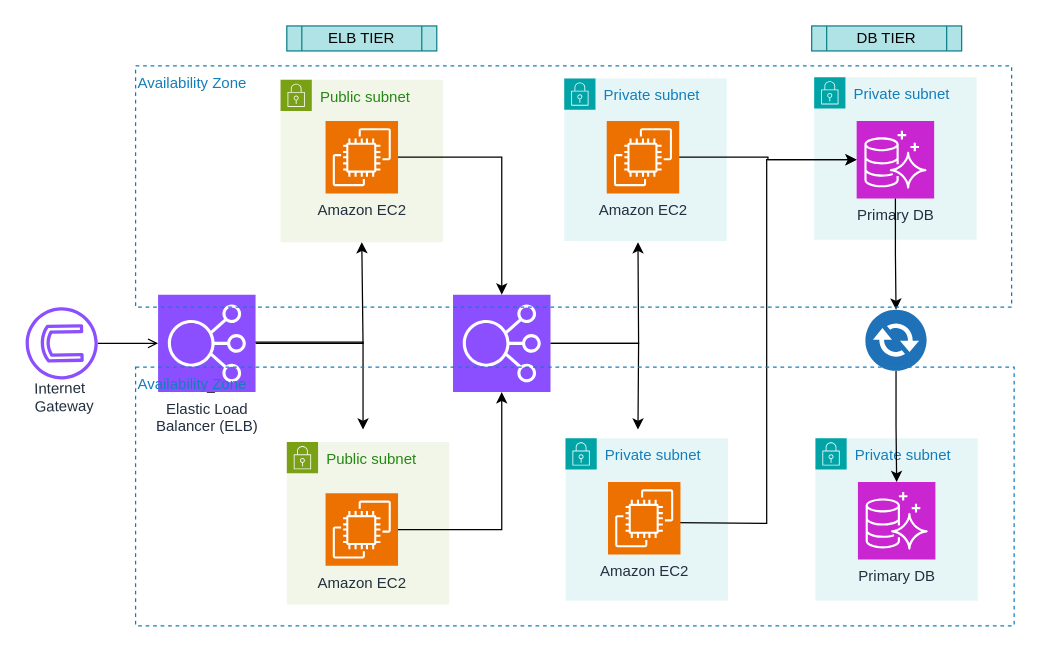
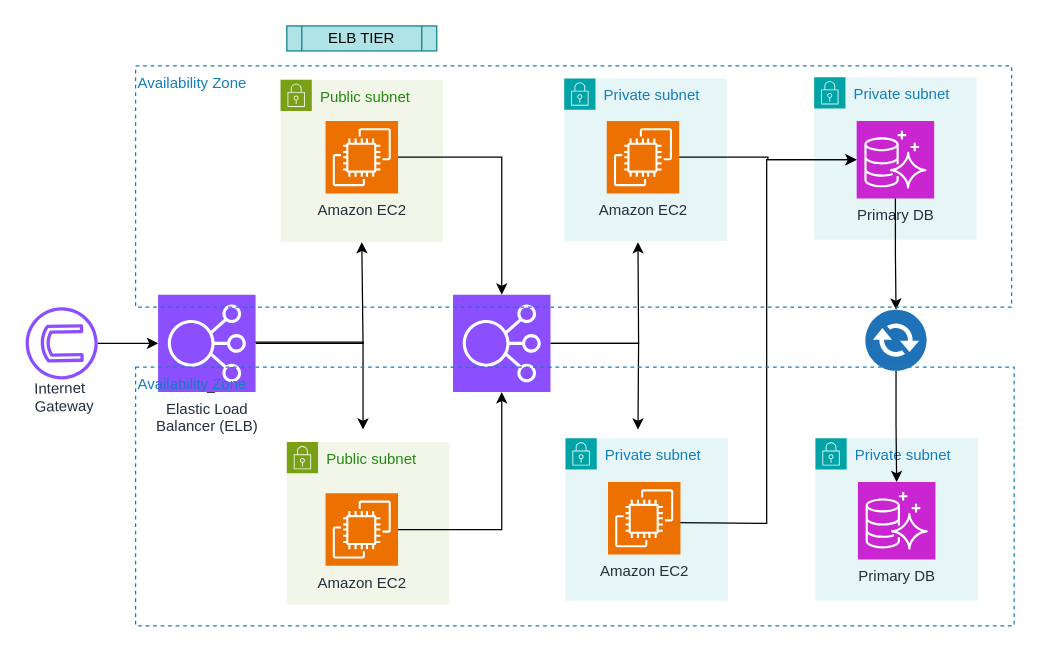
  <mxCell id="0" />
  <mxCell id="1" parent="0" />
  <mxCell id="2" value="Private subnet" style="points=[[0,0],[0.25,0],[0.5,0],[0.75,0],[1,0],[1,0.25],[1,0.5],[1,0.75],[1,1],[0.75,1],[0.5,1],[0.25,1],[0,1],[0,0.75],[0,0.5],[0,0.25]];outlineConnect=0;gradientColor=none;html=1;whiteSpace=wrap;fontSize=12;fontStyle=0;container=1;pointerEvents=0;collapsible=0;recursiveResize=0;shape=mxgraph.aws4.group;grIcon=mxgraph.aws4.group_security_group;grStroke=0;strokeColor=#00A4A6;fillColor=#E6F6F7;verticalAlign=top;align=left;spacingLeft=30;fontColor=#147EBA;dashed=0;" vertex="1" parent="1"><mxGeometry x="651" y="61" width="130" height="130" as="geometry" /></mxCell>
  <mxCell id="3" value="Primary DB" style="sketch=0;points=[[0,0,0],[0.25,0,0],[0.5,0,0],[0.75,0,0],[1,0,0],[0,1,0],[0.25,1,0],[0.5,1,0],[0.75,1,0],[1,1,0],[0,0.25,0],[0,0.5,0],[0,0.75,0],[1,0.25,0],[1,0.5,0],[1,0.75,0]];outlineConnect=0;fontColor=#232F3E;fillColor=#C925D1;strokeColor=#ffffff;dashed=0;verticalLabelPosition=bottom;verticalAlign=top;align=center;html=1;fontSize=12;fontStyle=0;aspect=fixed;shape=mxgraph.aws4.resourceIcon;resIcon=mxgraph.aws4.aurora;" vertex="1" parent="2"><mxGeometry x="34" y="35" width="62" height="62" as="geometry" /></mxCell>
  <mxCell id="4" value="Private subnet" style="points=[[0,0],[0.25,0],[0.5,0],[0.75,0],[1,0],[1,0.25],[1,0.5],[1,0.75],[1,1],[0.75,1],[0.5,1],[0.25,1],[0,1],[0,0.75],[0,0.5],[0,0.25]];outlineConnect=0;gradientColor=none;html=1;whiteSpace=wrap;fontSize=12;fontStyle=0;container=1;pointerEvents=0;collapsible=0;recursiveResize=0;shape=mxgraph.aws4.group;grIcon=mxgraph.aws4.group_security_group;grStroke=0;strokeColor=#00A4A6;fillColor=#E6F6F7;verticalAlign=top;align=left;spacingLeft=30;fontColor=#147EBA;dashed=0;" vertex="1" parent="1"><mxGeometry x="451" y="62" width="130" height="130" as="geometry" /></mxCell>
  <mxCell id="5" value="Public subnet" style="points=[[0,0],[0.25,0],[0.5,0],[0.75,0],[1,0],[1,0.25],[1,0.5],[1,0.75],[1,1],[0.75,1],[0.5,1],[0.25,1],[0,1],[0,0.75],[0,0.5],[0,0.25]];outlineConnect=0;gradientColor=none;html=1;whiteSpace=wrap;fontSize=12;fontStyle=0;container=1;pointerEvents=0;collapsible=0;recursiveResize=0;shape=mxgraph.aws4.group;grIcon=mxgraph.aws4.group_security_group;grStroke=0;strokeColor=#7AA116;fillColor=#F2F6E8;verticalAlign=top;align=left;spacingLeft=30;fontColor=#248814;dashed=0;" vertex="1" parent="1"><mxGeometry x="224" y="63" width="130" height="130" as="geometry" /></mxCell>
  <mxCell id="6" value="Amazon EC2" style="sketch=0;points=[[0,0,0],[0.25,0,0],[0.5,0,0],[0.75,0,0],[1,0,0],[0,1,0],[0.25,1,0],[0.5,1,0],[0.75,1,0],[1,1,0],[0,0.25,0],[0,0.5,0],[0,0.75,0],[1,0.25,0],[1,0.5,0],[1,0.75,0]];outlineConnect=0;fontColor=#232F3E;fillColor=#ED7100;strokeColor=#ffffff;dashed=0;verticalLabelPosition=bottom;verticalAlign=top;align=center;html=1;fontSize=12;fontStyle=0;aspect=fixed;shape=mxgraph.aws4.resourceIcon;resIcon=mxgraph.aws4.ec2;" vertex="1" parent="5"><mxGeometry x="36" y="33" width="58" height="58" as="geometry" /></mxCell>
  <mxCell id="7" style="edgeStyle=orthogonalEdgeStyle;rounded=0;orthogonalLoop=1;jettySize=auto;html=1;exitX=1;exitY=0.5;exitDx=0;exitDy=0;exitPerimeter=0;entryX=0.5;entryY=1;entryDx=0;entryDy=0;" edge="1" parent="1" source="9" target="5"><mxGeometry relative="1" as="geometry"><mxPoint x="290" y="203" as="targetPoint" /><Array as="points"><mxPoint x="290" y="274" /><mxPoint x="290" y="193" /></Array></mxGeometry></mxCell>
  <mxCell id="8" style="edgeStyle=orthogonalEdgeStyle;rounded=0;orthogonalLoop=1;jettySize=auto;html=1;exitX=0.5;exitY=1;exitDx=0;exitDy=0;exitPerimeter=0;" edge="1" parent="1" source="9"><mxGeometry relative="1" as="geometry"><mxPoint x="290" y="343" as="targetPoint" /><Array as="points"><mxPoint x="171" y="273" /><mxPoint x="290" y="273" /></Array></mxGeometry></mxCell>
  <mxCell id="9" value="Elastic Load&lt;div&gt;Balancer (ELB)&lt;/div&gt;" style="sketch=0;points=[[0,0,0],[0.25,0,0],[0.5,0,0],[0.75,0,0],[1,0,0],[0,1,0],[0.25,1,0],[0.5,1,0],[0.75,1,0],[1,1,0],[0,0.25,0],[0,0.5,0],[0,0.75,0],[1,0.25,0],[1,0.5,0],[1,0.75,0]];outlineConnect=0;fontColor=#232F3E;fillColor=#8C4FFF;strokeColor=#ffffff;dashed=0;verticalLabelPosition=bottom;verticalAlign=top;align=center;html=1;fontSize=12;fontStyle=0;aspect=fixed;shape=mxgraph.aws4.resourceIcon;resIcon=mxgraph.aws4.elastic_load_balancing;" vertex="1" parent="1"><mxGeometry x="126" y="235" width="78" height="78" as="geometry" /></mxCell>
- <mxCell id="10" value="" style="edgeStyle=orthogonalEdgeStyle;rounded=0;orthogonalLoop=1;jettySize=auto;html=1;endArrow=open;" edge="1" parent="1" source="11" target="9"><mxGeometry relative="1" as="geometry" /></mxCell>
+ <mxCell id="10" value="" style="edgeStyle=orthogonalEdgeStyle;rounded=0;orthogonalLoop=1;jettySize=auto;html=1;" edge="1" parent="1" source="11" target="9"><mxGeometry relative="1" as="geometry" /></mxCell>
  <mxCell id="11" value="&lt;br&gt;&lt;div&gt;Gateway&lt;/div&gt;&lt;div&gt;Internet&lt;/div&gt;" style="sketch=0;outlineConnect=0;fontColor=#232F3E;gradientColor=none;fillColor=#8C4FFF;strokeColor=none;dashed=0;verticalLabelPosition=middle;verticalAlign=top;align=right;html=1;fontSize=12;fontStyle=0;aspect=fixed;pointerEvents=1;shape=mxgraph.aws4.internet_gateway;rotation=-91;labelPosition=left;textDirection=vertical-lr;" vertex="1" parent="1"><mxGeometry x="20" y="245.13" width="57.74" height="57.74" as="geometry" /></mxCell>
  <mxCell id="12" value="ELB TIER" style="shape=process;whiteSpace=wrap;html=1;backgroundOutline=1;fillColor=#b0e3e6;rounded=0;glass=0;strokeColor=#0e8088;" vertex="1" parent="1"><mxGeometry x="229" y="20" width="120" height="20" as="geometry" /></mxCell>
  <mxCell id="13" value="Amazon EC2" style="sketch=0;points=[[0,0,0],[0.25,0,0],[0.5,0,0],[0.75,0,0],[1,0,0],[0,1,0],[0.25,1,0],[0.5,1,0],[0.75,1,0],[1,1,0],[0,0.25,0],[0,0.5,0],[0,0.75,0],[1,0.25,0],[1,0.5,0],[1,0.75,0]];outlineConnect=0;fontColor=#232F3E;fillColor=#ED7100;strokeColor=#ffffff;dashed=0;verticalLabelPosition=bottom;verticalAlign=top;align=center;html=1;fontSize=12;fontStyle=0;aspect=fixed;shape=mxgraph.aws4.resourceIcon;resIcon=mxgraph.aws4.ec2;" vertex="1" parent="1"><mxGeometry x="485" y="96" width="58" height="58" as="geometry" /></mxCell>
  <mxCell id="14" style="edgeStyle=orthogonalEdgeStyle;rounded=0;orthogonalLoop=1;jettySize=auto;html=1;" edge="1" parent="1" source="17"><mxGeometry relative="1" as="geometry"><mxPoint x="510" y="193" as="targetPoint" /></mxGeometry></mxCell>
  <mxCell id="15" style="edgeStyle=orthogonalEdgeStyle;rounded=0;orthogonalLoop=1;jettySize=auto;html=1;exitX=1;exitY=0.75;exitDx=0;exitDy=0;exitPerimeter=0;" edge="1" parent="1" source="17"><mxGeometry relative="1" as="geometry"><mxPoint x="440.421" y="293.105" as="targetPoint" /></mxGeometry></mxCell>
  <mxCell id="16" style="edgeStyle=orthogonalEdgeStyle;rounded=0;orthogonalLoop=1;jettySize=auto;html=1;exitX=1;exitY=0.5;exitDx=0;exitDy=0;exitPerimeter=0;" edge="1" parent="1" source="17"><mxGeometry relative="1" as="geometry"><mxPoint x="510" y="343" as="targetPoint" /></mxGeometry></mxCell>
  <mxCell id="17" value="" style="sketch=0;points=[[0,0,0],[0.25,0,0],[0.5,0,0],[0.75,0,0],[1,0,0],[0,1,0],[0.25,1,0],[0.5,1,0],[0.75,1,0],[1,1,0],[0,0.25,0],[0,0.5,0],[0,0.75,0],[1,0.25,0],[1,0.5,0],[1,0.75,0]];outlineConnect=0;fontColor=#232F3E;fillColor=#8C4FFF;strokeColor=#ffffff;dashed=0;verticalLabelPosition=bottom;verticalAlign=top;align=center;html=1;fontSize=12;fontStyle=0;aspect=fixed;shape=mxgraph.aws4.resourceIcon;resIcon=mxgraph.aws4.elastic_load_balancing;" vertex="1" parent="1"><mxGeometry x="362" y="235" width="78" height="78" as="geometry" /></mxCell>
  <mxCell id="18" style="edgeStyle=orthogonalEdgeStyle;rounded=0;orthogonalLoop=1;jettySize=auto;html=1;exitX=1;exitY=0.5;exitDx=0;exitDy=0;exitPerimeter=0;entryX=0.5;entryY=0;entryDx=0;entryDy=0;entryPerimeter=0;" edge="1" parent="1" source="6" target="17"><mxGeometry relative="1" as="geometry" /></mxCell>
  <mxCell id="19" value="Public subnet" style="points=[[0,0],[0.25,0],[0.5,0],[0.75,0],[1,0],[1,0.25],[1,0.5],[1,0.75],[1,1],[0.75,1],[0.5,1],[0.25,1],[0,1],[0,0.75],[0,0.5],[0,0.25]];outlineConnect=0;gradientColor=none;html=1;whiteSpace=wrap;fontSize=12;fontStyle=0;container=1;pointerEvents=0;collapsible=0;recursiveResize=0;shape=mxgraph.aws4.group;grIcon=mxgraph.aws4.group_security_group;grStroke=0;strokeColor=#7AA116;fillColor=#F2F6E8;verticalAlign=top;align=left;spacingLeft=30;fontColor=#248814;dashed=0;" vertex="1" parent="1"><mxGeometry x="229" y="353" width="130" height="130" as="geometry" /></mxCell>
  <mxCell id="20" value="Amazon EC2" style="sketch=0;points=[[0,0,0],[0.25,0,0],[0.5,0,0],[0.75,0,0],[1,0,0],[0,1,0],[0.25,1,0],[0.5,1,0],[0.75,1,0],[1,1,0],[0,0.25,0],[0,0.5,0],[0,0.75,0],[1,0.25,0],[1,0.5,0],[1,0.75,0]];outlineConnect=0;fontColor=#232F3E;fillColor=#ED7100;strokeColor=#ffffff;dashed=0;verticalLabelPosition=bottom;verticalAlign=top;align=center;html=1;fontSize=12;fontStyle=0;aspect=fixed;shape=mxgraph.aws4.resourceIcon;resIcon=mxgraph.aws4.ec2;" vertex="1" parent="19"><mxGeometry x="31" y="41" width="58" height="58" as="geometry" /></mxCell>
  <mxCell id="21" style="edgeStyle=orthogonalEdgeStyle;rounded=0;orthogonalLoop=1;jettySize=auto;html=1;exitX=1;exitY=0.5;exitDx=0;exitDy=0;exitPerimeter=0;entryX=0.5;entryY=1;entryDx=0;entryDy=0;entryPerimeter=0;" edge="1" parent="1" source="20" target="17"><mxGeometry relative="1" as="geometry" /></mxCell>
  <mxCell id="22" value="Private subnet" style="points=[[0,0],[0.25,0],[0.5,0],[0.75,0],[1,0],[1,0.25],[1,0.5],[1,0.75],[1,1],[0.75,1],[0.5,1],[0.25,1],[0,1],[0,0.75],[0,0.5],[0,0.25]];outlineConnect=0;gradientColor=none;html=1;whiteSpace=wrap;fontSize=12;fontStyle=0;container=1;pointerEvents=0;collapsible=0;recursiveResize=0;shape=mxgraph.aws4.group;grIcon=mxgraph.aws4.group_security_group;grStroke=0;strokeColor=#00A4A6;fillColor=#E6F6F7;verticalAlign=top;align=left;spacingLeft=30;fontColor=#147EBA;dashed=0;" vertex="1" parent="1"><mxGeometry x="452" y="350" width="130" height="130" as="geometry" /></mxCell>
  <mxCell id="23" style="edgeStyle=orthogonalEdgeStyle;rounded=0;orthogonalLoop=1;jettySize=auto;html=1;exitX=1;exitY=0.5;exitDx=0;exitDy=0;exitPerimeter=0;entryX=0;entryY=0.5;entryDx=0;entryDy=0;entryPerimeter=0;" edge="1" parent="1" target="3"><mxGeometry relative="1" as="geometry"><mxPoint x="630" y="123" as="targetPoint" /><mxPoint x="540" y="417.47" as="sourcePoint" /></mxGeometry></mxCell>
  <mxCell id="24" value="Amazon EC2" style="sketch=0;points=[[0,0,0],[0.25,0,0],[0.5,0,0],[0.75,0,0],[1,0,0],[0,1,0],[0.25,1,0],[0.5,1,0],[0.75,1,0],[1,1,0],[0,0.25,0],[0,0.5,0],[0,0.75,0],[1,0.25,0],[1,0.5,0],[1,0.75,0]];outlineConnect=0;fontColor=#232F3E;fillColor=#ED7100;strokeColor=#ffffff;dashed=0;verticalLabelPosition=bottom;verticalAlign=top;align=center;html=1;fontSize=12;fontStyle=0;aspect=fixed;shape=mxgraph.aws4.resourceIcon;resIcon=mxgraph.aws4.ec2;" vertex="1" parent="1"><mxGeometry x="486" y="385" width="58" height="58" as="geometry" /></mxCell>
- <mxCell id="25" value="DB TIER" style="shape=process;whiteSpace=wrap;html=1;backgroundOutline=1;fillColor=#b0e3e6;rounded=0;glass=0;strokeColor=#0e8088;" vertex="1" parent="1"><mxGeometry x="649" y="20" width="120" height="20" as="geometry" /></mxCell>
  <mxCell id="26" style="edgeStyle=orthogonalEdgeStyle;rounded=0;orthogonalLoop=1;jettySize=auto;html=1;exitX=1;exitY=0.5;exitDx=0;exitDy=0;exitPerimeter=0;entryX=0;entryY=0.5;entryDx=0;entryDy=0;entryPerimeter=0;" edge="1" parent="1" source="13" target="3"><mxGeometry relative="1" as="geometry" /></mxCell>
  <mxCell id="27" value="Private subnet" style="points=[[0,0],[0.25,0],[0.5,0],[0.75,0],[1,0],[1,0.25],[1,0.5],[1,0.75],[1,1],[0.75,1],[0.5,1],[0.25,1],[0,1],[0,0.75],[0,0.5],[0,0.25]];outlineConnect=0;gradientColor=none;html=1;whiteSpace=wrap;fontSize=12;fontStyle=0;container=1;pointerEvents=0;collapsible=0;recursiveResize=0;shape=mxgraph.aws4.group;grIcon=mxgraph.aws4.group_security_group;grStroke=0;strokeColor=#00A4A6;fillColor=#E6F6F7;verticalAlign=top;align=left;spacingLeft=30;fontColor=#147EBA;dashed=0;" vertex="1" parent="1"><mxGeometry x="652" y="350" width="130" height="130" as="geometry" /></mxCell>
  <mxCell id="28" value="Primary DB" style="sketch=0;points=[[0,0,0],[0.25,0,0],[0.5,0,0],[0.75,0,0],[1,0,0],[0,1,0],[0.25,1,0],[0.5,1,0],[0.75,1,0],[1,1,0],[0,0.25,0],[0,0.5,0],[0,0.75,0],[1,0.25,0],[1,0.5,0],[1,0.75,0]];outlineConnect=0;fontColor=#232F3E;fillColor=#C925D1;strokeColor=#ffffff;dashed=0;verticalLabelPosition=bottom;verticalAlign=top;align=center;html=1;fontSize=12;fontStyle=0;aspect=fixed;shape=mxgraph.aws4.resourceIcon;resIcon=mxgraph.aws4.aurora;" vertex="1" parent="27"><mxGeometry x="34" y="35" width="62" height="62" as="geometry" /></mxCell>
  <mxCell id="29" style="edgeStyle=orthogonalEdgeStyle;rounded=0;orthogonalLoop=1;jettySize=auto;html=1;" edge="1" parent="1" source="30" target="28"><mxGeometry relative="1" as="geometry" /></mxCell>
  <mxCell id="30" value="" style="sketch=0;pointerEvents=1;shadow=0;dashed=0;html=1;strokeColor=none;fillColor=#505050;labelPosition=center;verticalLabelPosition=bottom;verticalAlign=top;outlineConnect=0;align=center;shape=mxgraph.office.communications.exchange_active_sync;fillColor=#2072B8;" vertex="1" parent="1"><mxGeometry x="692" y="247" width="49" height="49" as="geometry" /></mxCell>
  <mxCell id="31" style="edgeStyle=orthogonalEdgeStyle;rounded=0;orthogonalLoop=1;jettySize=auto;html=1;" edge="1" parent="1" source="3" target="30"><mxGeometry relative="1" as="geometry" /></mxCell>
  <mxCell id="32" value="Availability Zone" style="fillColor=none;strokeColor=#147EBA;dashed=1;verticalAlign=top;fontStyle=0;fontColor=#147EBA;whiteSpace=wrap;html=1;align=left;" vertex="1" parent="1"><mxGeometry x="108" y="52" width="701" height="193" as="geometry" /></mxCell>
  <mxCell id="33" value="Availability Zone" style="fillColor=none;strokeColor=#147EBA;dashed=1;verticalAlign=top;fontStyle=0;fontColor=#147EBA;whiteSpace=wrap;html=1;align=left;" vertex="1" parent="1"><mxGeometry x="108" y="293" width="703" height="207" as="geometry" /></mxCell>
